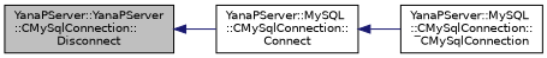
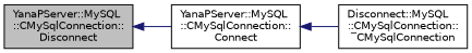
  digraph {
    rankdir=LR
    node [color=black fillcolor=white fontname=Helvetica fontsize=10 shape=record style=filled]
    edge [color=midnightblue dir=back fontname=Helvetica fontsize=10 labelfontname=Helvetica labelfontsize=10 style=solid]
-   n1 [fillcolor=grey75 fontcolor=black height=0.2 label="YanaPServer::YanaPServer\l::CMySqlConnection::\lDisconnect" width=0.4]
+   n1 [fillcolor=grey75 fontcolor=black height=0.2 label="YanaPServer::MySQL\l::CMySqlConnection::\lDisconnect" width=0.4]
    n2 [height=0.2 label="YanaPServer::MySQL\l::CMySqlConnection::\lConnect" width=0.4]
-   n3 [height=0.2 label="YanaPServer::MySQL\l::CMySqlConnection::\l‾CMySqlConnection" width=0.4]
+   n3 [height=0.2 label="Disconnect::MySQL\l::CMySqlConnection::\l‾CMySqlConnection" width=0.4]
    n1 -> n2
    n2 -> n3
  }
